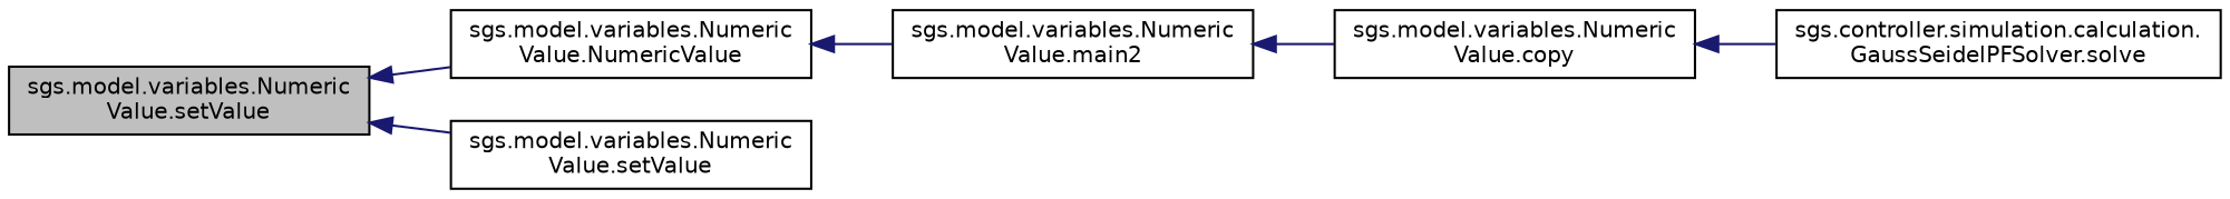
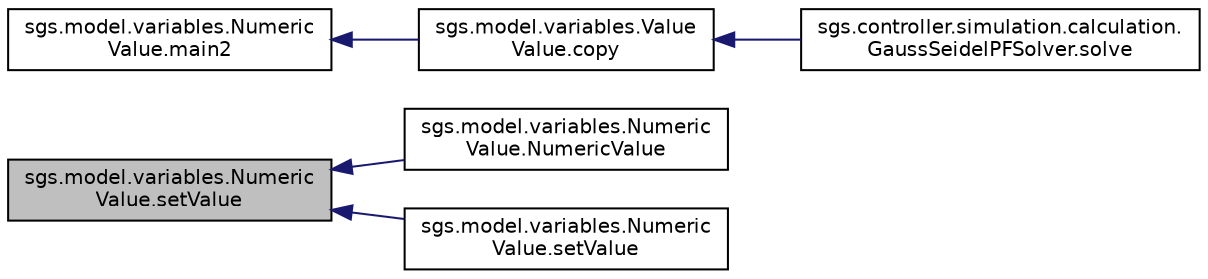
  digraph {
    rankdir=LR
    node [color=black fillcolor=white fontname=Helvetica fontsize=10 shape=record style=filled]
    edge [color=midnightblue dir=back fontname=Helvetica fontsize=10 labelfontname=Helvetica labelfontsize=10 style=solid]
    n1 [fillcolor=grey75 fontcolor=black height=0.2 label="sgs.model.variables.Numeric\lValue.setValue" width=0.4]
    n2 [height=0.2 label="sgs.model.variables.Numeric\lValue.NumericValue" width=0.4]
    n3 [height=0.2 label="sgs.model.variables.Numeric\lValue.setValue" width=0.4]
    n4 [height=0.2 label="sgs.model.variables.Numeric\lValue.main2" width=0.4]
-   n5 [height=0.2 label="sgs.model.variables.Numeric\lValue.copy" width=0.4]
+   n5 [height=0.2 label="sgs.model.variables.Value\lValue.copy" width=0.4]
    n6 [height=0.2 label="sgs.controller.simulation.calculation.\lGaussSeidelPFSolver.solve" width=0.4]
    n1 -> n2
    n1 -> n3
-   n2 -> n4
    n4 -> n5
    n5 -> n6
  }
